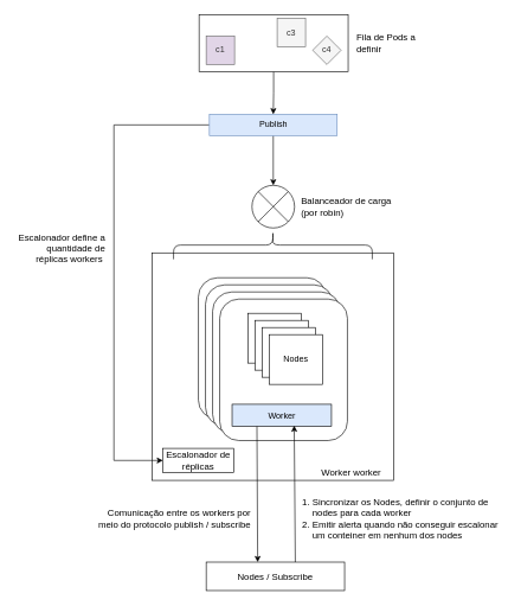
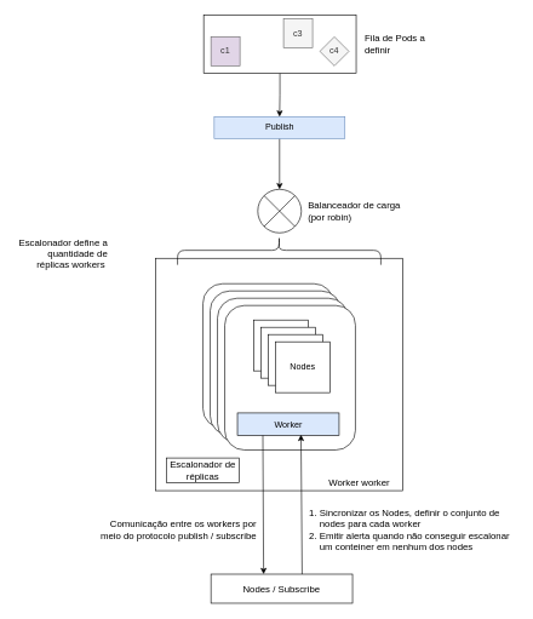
  <mxCell id="0" />
  <mxCell id="1" parent="0" />
  <mxCell id="2" value="" style="rounded=0;whiteSpace=wrap;html=1;fontSize=13;align=center;" vertex="1" parent="1"><mxGeometry x="214" y="355" width="340" height="320" as="geometry" /></mxCell>
  <mxCell id="3" value="" style="rounded=1;whiteSpace=wrap;html=1;fontSize=10;align=left;" vertex="1" parent="1"><mxGeometry x="279" y="390" width="180" height="199" as="geometry" /></mxCell>
  <mxCell id="4" style="edgeStyle=orthogonalEdgeStyle;rounded=0;orthogonalLoop=1;jettySize=auto;html=1;exitX=0.5;exitY=1;exitDx=0;exitDy=0;entryX=0.5;entryY=0;entryDx=0;entryDy=0;" parent="1" source="5" target="8" edge="1"><mxGeometry relative="1" as="geometry" /></mxCell>
  <mxCell id="5" value="" style="rounded=0;whiteSpace=wrap;html=1;" parent="1" vertex="1"><mxGeometry x="280" y="20" width="210" height="80" as="geometry" /></mxCell>
  <mxCell id="6" style="edgeStyle=none;rounded=0;orthogonalLoop=1;jettySize=auto;html=1;exitX=0.5;exitY=1;exitDx=0;exitDy=0;entryX=0.5;entryY=0;entryDx=0;entryDy=0;fontSize=13;endArrow=classic;endFill=1;" edge="1" parent="1" source="8" target="44"><mxGeometry relative="1" as="geometry" /></mxCell>
- <mxCell id="7" style="edgeStyle=orthogonalEdgeStyle;rounded=0;orthogonalLoop=1;jettySize=auto;html=1;exitX=0;exitY=0.5;exitDx=0;exitDy=0;fontSize=13;endArrow=classic;endFill=1;entryX=0;entryY=0.5;entryDx=0;entryDy=0;" edge="1" parent="1" source="8" target="55"><mxGeometry relative="1" as="geometry"><mxPoint x="220" y="560" as="targetPoint" /><Array as="points"><mxPoint x="160" y="175" /><mxPoint x="160" y="647" /></Array></mxGeometry></mxCell>
  <mxCell id="8" value="Publish" style="rounded=0;whiteSpace=wrap;html=1;fillColor=#dae8fc;strokeColor=#6c8ebf;" parent="1" vertex="1"><mxGeometry x="294.5" y="160" width="180" height="30" as="geometry" /></mxCell>
  <mxCell id="9" value="c1" style="rounded=0;whiteSpace=wrap;html=1;fillColor=#e1d5e7;fontColor=#333333;strokeColor=#666666;" parent="1" vertex="1"><mxGeometry x="290" y="50" width="40" height="40" as="geometry" /></mxCell>
  <mxCell id="10" value="c3" style="rounded=0;whiteSpace=wrap;html=1;fillColor=#f5f5f5;fontColor=#333333;strokeColor=#666666;" parent="1" vertex="1"><mxGeometry x="390" y="25" width="40" height="40" as="geometry" /></mxCell>
  <mxCell id="11" value="c4" style="rhombus;whiteSpace=wrap;html=1;fillColor=#f5f5f5;fontColor=#333333;strokeColor=#666666;" parent="1" vertex="1"><mxGeometry x="440" y="50" width="40" height="40" as="geometry" /></mxCell>
  <mxCell id="12" value="Worker 1" style="rounded=0;whiteSpace=wrap;html=1;" parent="1" vertex="1"><mxGeometry x="299" y="409" width="140" height="31" as="geometry" /></mxCell>
  <mxCell id="13" value="" style="rounded=0;whiteSpace=wrap;html=1;" parent="1" vertex="1"><mxGeometry x="319" y="470" width="75" height="70" as="geometry" /></mxCell>
  <mxCell id="14" value="" style="rounded=0;whiteSpace=wrap;html=1;" parent="1" vertex="1"><mxGeometry x="329" y="480" width="75" height="70" as="geometry" /></mxCell>
  <mxCell id="15" value="" style="rounded=0;whiteSpace=wrap;html=1;" parent="1" vertex="1"><mxGeometry x="339" y="490" width="75" height="70" as="geometry" /></mxCell>
  <mxCell id="16" value="" style="rounded=0;whiteSpace=wrap;html=1;" parent="1" vertex="1"><mxGeometry x="349" y="500" width="75" height="70" as="geometry" /></mxCell>
  <mxCell id="17" value="" style="rounded=0;whiteSpace=wrap;html=1;" parent="1" vertex="1"><mxGeometry x="329" y="480" width="75" height="70" as="geometry" /></mxCell>
  <mxCell id="18" value="" style="rounded=0;whiteSpace=wrap;html=1;" parent="1" vertex="1"><mxGeometry x="339" y="490" width="75" height="70" as="geometry" /></mxCell>
  <mxCell id="19" value="Nodes" style="rounded=0;whiteSpace=wrap;html=1;" parent="1" vertex="1"><mxGeometry x="349" y="500" width="75" height="70" as="geometry" /></mxCell>
  <mxCell id="20" value="" style="rounded=1;whiteSpace=wrap;html=1;fontSize=10;align=left;" vertex="1" parent="1"><mxGeometry x="289" y="400" width="180" height="199" as="geometry" /></mxCell>
  <mxCell id="21" value="Worker 1" style="rounded=0;whiteSpace=wrap;html=1;" vertex="1" parent="1"><mxGeometry x="309" y="419" width="140" height="31" as="geometry" /></mxCell>
  <mxCell id="22" value="" style="rounded=0;whiteSpace=wrap;html=1;" vertex="1" parent="1"><mxGeometry x="329" y="480" width="75" height="70" as="geometry" /></mxCell>
  <mxCell id="23" value="" style="rounded=0;whiteSpace=wrap;html=1;" vertex="1" parent="1"><mxGeometry x="339" y="490" width="75" height="70" as="geometry" /></mxCell>
  <mxCell id="24" value="" style="rounded=0;whiteSpace=wrap;html=1;" vertex="1" parent="1"><mxGeometry x="349" y="500" width="75" height="70" as="geometry" /></mxCell>
  <mxCell id="25" value="" style="rounded=0;whiteSpace=wrap;html=1;" vertex="1" parent="1"><mxGeometry x="359" y="510" width="75" height="70" as="geometry" /></mxCell>
  <mxCell id="26" value="" style="rounded=0;whiteSpace=wrap;html=1;" vertex="1" parent="1"><mxGeometry x="339" y="490" width="75" height="70" as="geometry" /></mxCell>
  <mxCell id="27" value="" style="rounded=0;whiteSpace=wrap;html=1;" vertex="1" parent="1"><mxGeometry x="349" y="500" width="75" height="70" as="geometry" /></mxCell>
  <mxCell id="28" value="Nodes" style="rounded=0;whiteSpace=wrap;html=1;" vertex="1" parent="1"><mxGeometry x="359" y="510" width="75" height="70" as="geometry" /></mxCell>
  <mxCell id="29" value="" style="rounded=1;whiteSpace=wrap;html=1;fontSize=10;align=left;" vertex="1" parent="1"><mxGeometry x="299" y="410" width="180" height="199" as="geometry" /></mxCell>
  <mxCell id="30" value="Worker 1" style="rounded=0;whiteSpace=wrap;html=1;" vertex="1" parent="1"><mxGeometry x="319" y="429" width="140" height="31" as="geometry" /></mxCell>
  <mxCell id="31" value="" style="rounded=0;whiteSpace=wrap;html=1;" vertex="1" parent="1"><mxGeometry x="339" y="490" width="75" height="70" as="geometry" /></mxCell>
  <mxCell id="32" value="" style="rounded=0;whiteSpace=wrap;html=1;" vertex="1" parent="1"><mxGeometry x="349" y="500" width="75" height="70" as="geometry" /></mxCell>
  <mxCell id="33" value="" style="rounded=0;whiteSpace=wrap;html=1;" vertex="1" parent="1"><mxGeometry x="359" y="510" width="75" height="70" as="geometry" /></mxCell>
  <mxCell id="34" value="" style="rounded=0;whiteSpace=wrap;html=1;" vertex="1" parent="1"><mxGeometry x="369" y="520" width="75" height="70" as="geometry" /></mxCell>
  <mxCell id="35" value="" style="rounded=0;whiteSpace=wrap;html=1;" vertex="1" parent="1"><mxGeometry x="349" y="500" width="75" height="70" as="geometry" /></mxCell>
  <mxCell id="36" value="" style="rounded=0;whiteSpace=wrap;html=1;" vertex="1" parent="1"><mxGeometry x="359" y="510" width="75" height="70" as="geometry" /></mxCell>
  <mxCell id="37" value="Nodes" style="rounded=0;whiteSpace=wrap;html=1;" vertex="1" parent="1"><mxGeometry x="369" y="520" width="75" height="70" as="geometry" /></mxCell>
  <mxCell id="38" value="" style="rounded=1;whiteSpace=wrap;html=1;fontSize=10;align=left;" vertex="1" parent="1"><mxGeometry x="309" y="420" width="180" height="199" as="geometry" /></mxCell>
  <mxCell id="39" value="Worker" style="rounded=0;whiteSpace=wrap;html=1;fillColor=#dae8fc;" vertex="1" parent="1"><mxGeometry x="326.5" y="568" width="140" height="31" as="geometry" /></mxCell>
  <mxCell id="40" value="" style="rounded=0;whiteSpace=wrap;html=1;" vertex="1" parent="1"><mxGeometry x="349" y="440" width="75" height="70" as="geometry" /></mxCell>
  <mxCell id="41" value="" style="rounded=0;whiteSpace=wrap;html=1;" vertex="1" parent="1"><mxGeometry x="359" y="450" width="75" height="70" as="geometry" /></mxCell>
  <mxCell id="42" value="" style="rounded=0;whiteSpace=wrap;html=1;" vertex="1" parent="1"><mxGeometry x="369" y="460" width="75" height="70" as="geometry" /></mxCell>
  <mxCell id="43" value="Nodes" style="rounded=0;whiteSpace=wrap;html=1;" vertex="1" parent="1"><mxGeometry x="379" y="470" width="75" height="70" as="geometry" /></mxCell>
  <mxCell id="44" value="" style="ellipse;whiteSpace=wrap;html=1;aspect=fixed;fontSize=10;align=left;" vertex="1" parent="1"><mxGeometry x="354.5" y="260" width="60" height="60" as="geometry" /></mxCell>
  <mxCell id="45" style="rounded=0;orthogonalLoop=1;jettySize=auto;html=1;exitX=0;exitY=0;exitDx=0;exitDy=0;entryX=1;entryY=1;entryDx=0;entryDy=0;fontSize=10;endArrow=none;endFill=0;" edge="1" parent="1" source="44" target="44"><mxGeometry relative="1" as="geometry" /></mxCell>
  <mxCell id="46" style="edgeStyle=none;rounded=0;orthogonalLoop=1;jettySize=auto;html=1;exitX=1;exitY=0;exitDx=0;exitDy=0;entryX=0;entryY=1;entryDx=0;entryDy=0;fontSize=10;endArrow=none;endFill=0;" edge="1" parent="1" source="44" target="44"><mxGeometry relative="1" as="geometry" /></mxCell>
  <mxCell id="47" value="&lt;font style=&quot;font-size: 13px&quot;&gt;Nodes / Subscribe&lt;/font&gt;" style="rounded=0;whiteSpace=wrap;html=1;fontSize=10;align=center;" vertex="1" parent="1"><mxGeometry x="290" y="790" width="195" height="40" as="geometry" /></mxCell>
  <mxCell id="48" value="" style="endArrow=classic;html=1;rounded=0;fontSize=13;entryX=0.625;entryY=0.968;entryDx=0;entryDy=0;entryPerimeter=0;exitX=0.644;exitY=0;exitDx=0;exitDy=0;exitPerimeter=0;" edge="1" parent="1" source="47" target="39"><mxGeometry width="50" height="50" relative="1" as="geometry"><mxPoint x="413.5" y="715" as="sourcePoint" /><mxPoint x="413.5" y="655" as="targetPoint" /></mxGeometry></mxCell>
  <mxCell id="49" value="" style="endArrow=classic;html=1;rounded=0;fontSize=13;exitX=0.25;exitY=1;exitDx=0;exitDy=0;entryX=0.372;entryY=0;entryDx=0;entryDy=0;entryPerimeter=0;" edge="1" parent="1" source="39" target="47"><mxGeometry width="50" height="50" relative="1" as="geometry"><mxPoint x="360" y="655" as="sourcePoint" /><mxPoint x="360" y="715" as="targetPoint" /></mxGeometry></mxCell>
  <mxCell id="50" value="Worker worker" style="text;html=1;strokeColor=none;fillColor=none;align=center;verticalAlign=middle;whiteSpace=wrap;rounded=0;fontSize=13;" vertex="1" parent="1"><mxGeometry x="434" y="649" width="120.5" height="30" as="geometry" /></mxCell>
  <mxCell id="51" value="Fila de Pods a definir" style="text;html=1;strokeColor=none;fillColor=none;align=left;verticalAlign=middle;whiteSpace=wrap;rounded=0;fontSize=13;" vertex="1" parent="1"><mxGeometry x="500" y="45" width="110" height="30" as="geometry" /></mxCell>
  <mxCell id="52" value="" style="shape=curlyBracket;whiteSpace=wrap;html=1;rounded=1;flipH=1;fontSize=13;align=center;direction=south;" vertex="1" parent="1"><mxGeometry x="244" y="324" width="280" height="40" as="geometry" /></mxCell>
  <mxCell id="53" value="Balanceador de carga (por robin)" style="text;html=1;strokeColor=none;fillColor=none;align=left;verticalAlign=middle;whiteSpace=wrap;rounded=0;fontSize=13;" vertex="1" parent="1"><mxGeometry x="422" y="275" width="132" height="30" as="geometry" /></mxCell>
  <mxCell id="54" value="Escalonador define a quantidade de réplicas workers&amp;nbsp;" style="text;html=1;strokeColor=none;fillColor=none;align=right;verticalAlign=middle;whiteSpace=wrap;rounded=0;fontSize=13;" vertex="1" parent="1"><mxGeometry x="20" y="334" width="130" height="30" as="geometry" /></mxCell>
  <mxCell id="55" value="Escalonador de réplicas" style="rounded=0;whiteSpace=wrap;html=1;fontSize=13;align=center;" vertex="1" parent="1"><mxGeometry x="229" y="630" width="100" height="34" as="geometry" /></mxCell>
  <mxCell id="56" value="Comunicação entre os workers por meio do protocolo publish / subscribe" style="text;html=1;strokeColor=none;fillColor=none;align=right;verticalAlign=middle;whiteSpace=wrap;rounded=0;fontSize=13;" vertex="1" parent="1"><mxGeometry x="129" y="689" width="225.5" height="80" as="geometry" /></mxCell>
  <mxCell id="57" value="&lt;ol&gt;&lt;li&gt;Sincronizar os Nodes, definir o conjunto de nodes para cada worker&lt;/li&gt;&lt;li&gt;Emitir alerta quando não conseguir escalonar um conteiner em nenhum dos nodes&lt;/li&gt;&lt;/ol&gt;" style="text;html=1;strokeColor=none;fillColor=none;align=left;verticalAlign=middle;whiteSpace=wrap;rounded=0;fontSize=13;" vertex="1" parent="1"><mxGeometry x="398" y="679" width="314" height="100" as="geometry" /></mxCell>
